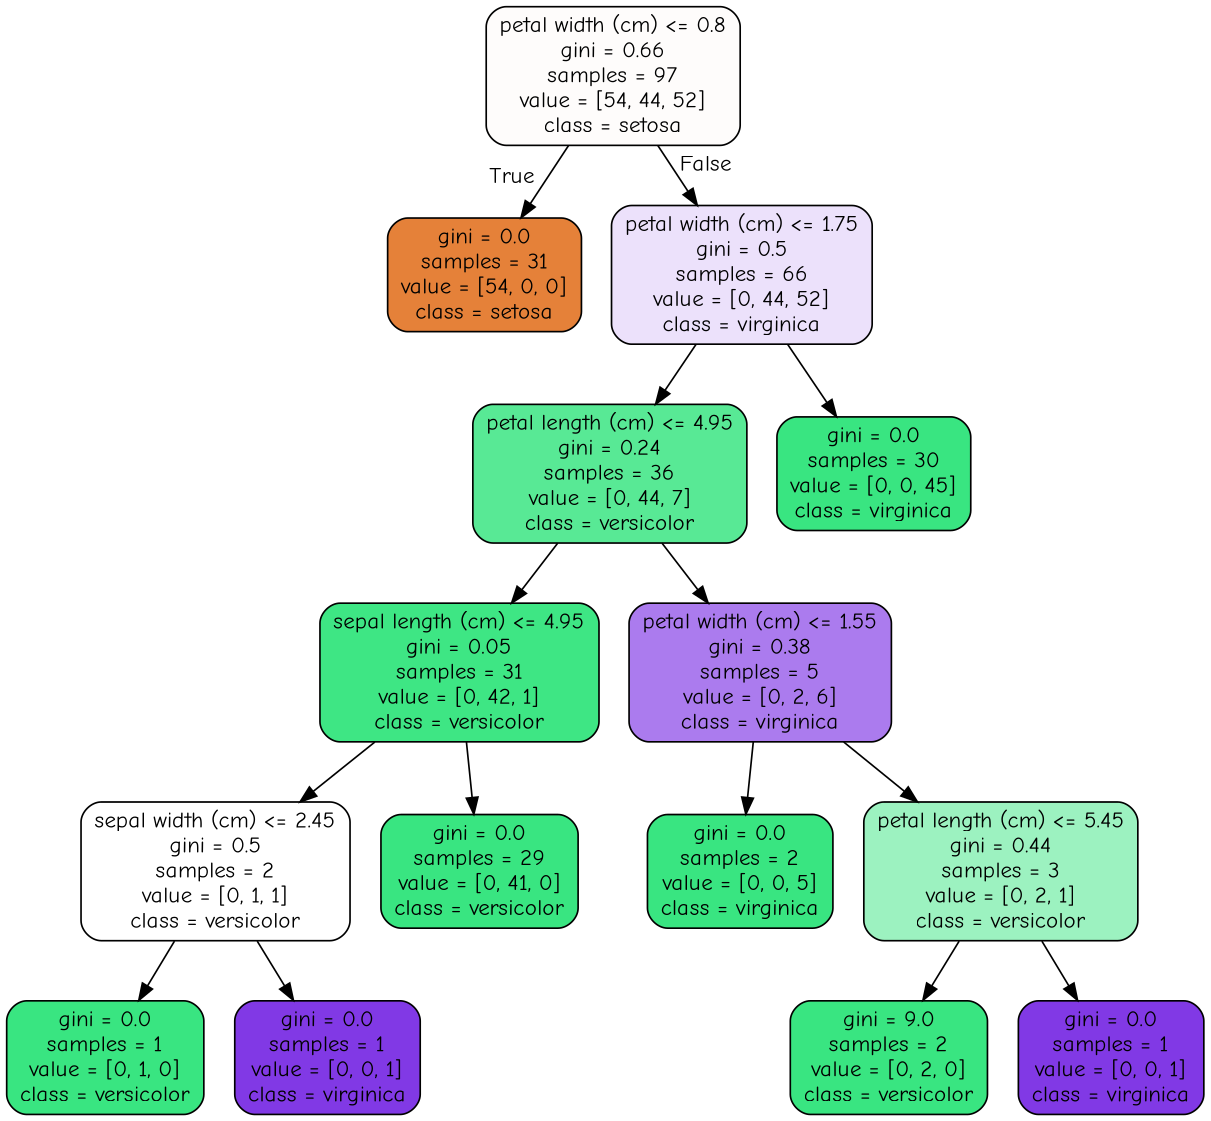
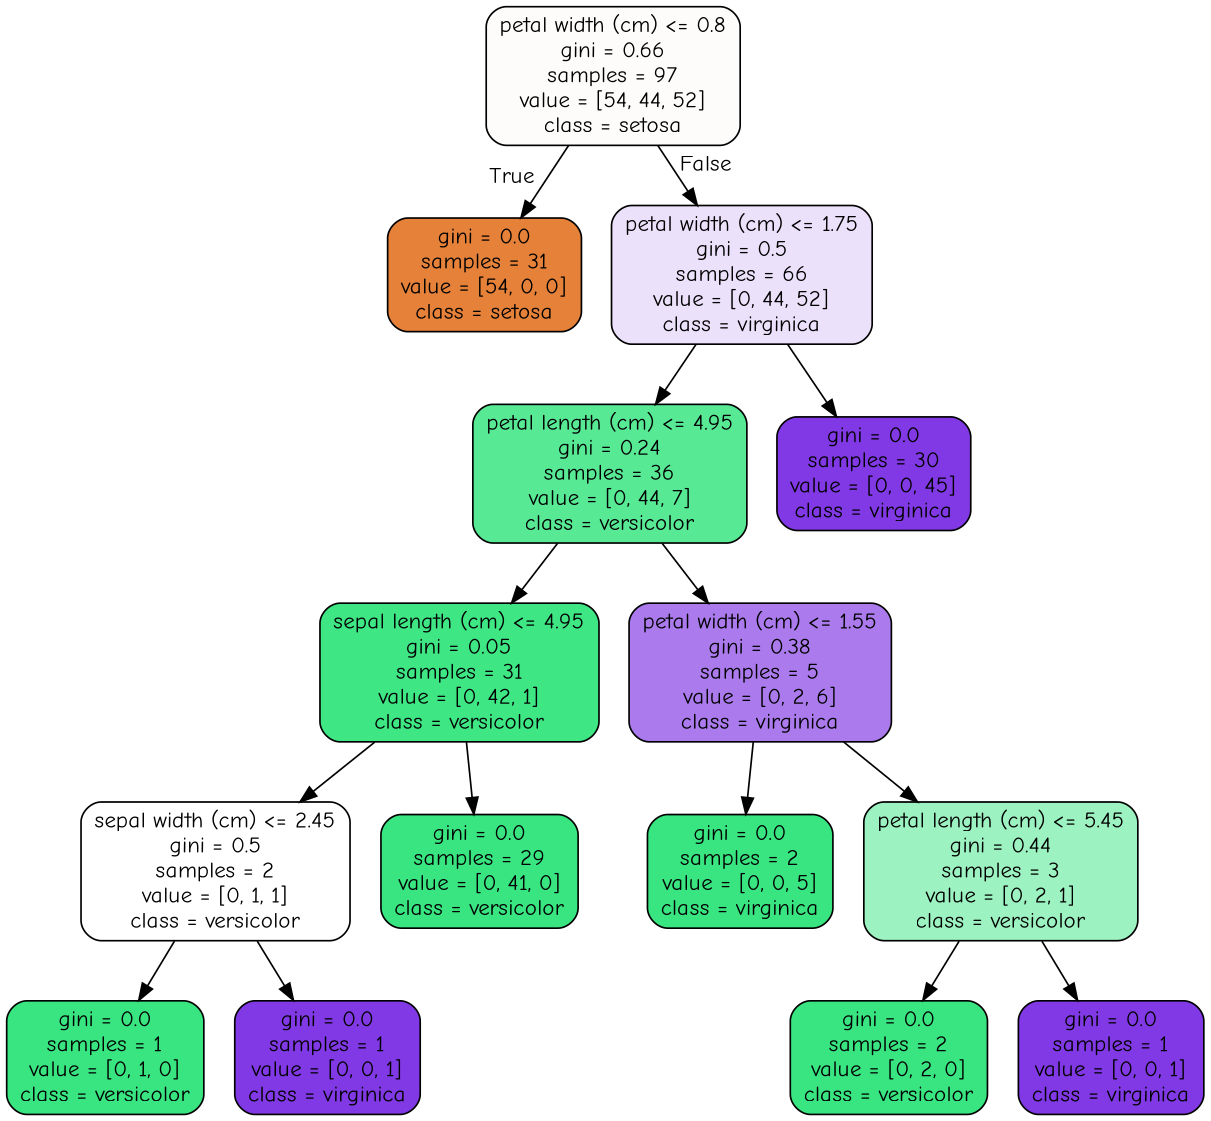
  digraph {
    fontname="Comic Neue"
    node [color=black fillcolor="#39e581" fontname="Comic Neue" shape=box style="filled, rounded"]
    edge [fontname="Comic Neue"]
    n1 [fillcolor="#fefcfb" label="petal width (cm) <= 0.8\ngini = 0.66\nsamples = 97\nvalue = [54, 44, 52]\nclass = setosa"]
    n2 [fillcolor="#e58139" label="gini = 0.0\nsamples = 31\nvalue = [54, 0, 0]\nclass = setosa"]
    n3 [fillcolor="#ece1fb" label="petal width (cm) <= 1.75\ngini = 0.5\nsamples = 66\nvalue = [0, 44, 52]\nclass = virginica"]
    n4 [fillcolor="#58e995" label="petal length (cm) <= 4.95\ngini = 0.24\nsamples = 36\nvalue = [0, 44, 7]\nclass = versicolor"]
-   n5 [label="gini = 0.0\nsamples = 30\nvalue = [0, 0, 45]\nclass = virginica"]
+   n5 [fillcolor="#8139e5" label="gini = 0.0\nsamples = 30\nvalue = [0, 0, 45]\nclass = virginica"]
    n6 [fillcolor="#3ee684" label="sepal length (cm) <= 4.95\ngini = 0.05\nsamples = 31\nvalue = [0, 42, 1]\nclass = versicolor"]
    n7 [fillcolor="#ab7bee" label="petal width (cm) <= 1.55\ngini = 0.38\nsamples = 5\nvalue = [0, 2, 6]\nclass = virginica"]
    n8 [fillcolor="#ffffff" label="sepal width (cm) <= 2.45\ngini = 0.5\nsamples = 2\nvalue = [0, 1, 1]\nclass = versicolor"]
    n9 [label="gini = 0.0\nsamples = 29\nvalue = [0, 41, 0]\nclass = versicolor"]
    n10 [label="gini = 0.0\nsamples = 2\nvalue = [0, 0, 5]\nclass = virginica"]
    n11 [fillcolor="#9cf2c0" label="petal length (cm) <= 5.45\ngini = 0.44\nsamples = 3\nvalue = [0, 2, 1]\nclass = versicolor"]
    n12 [label="gini = 0.0\nsamples = 1\nvalue = [0, 1, 0]\nclass = versicolor"]
    n13 [fillcolor="#8139e5" label="gini = 0.0\nsamples = 1\nvalue = [0, 0, 1]\nclass = virginica"]
-   n14 [label="gini = 9.0\nsamples = 2\nvalue = [0, 2, 0]\nclass = versicolor"]
+   n14 [label="gini = 0.0\nsamples = 2\nvalue = [0, 2, 0]\nclass = versicolor"]
    n15 [fillcolor="#8139e5" label="gini = 0.0\nsamples = 1\nvalue = [0, 0, 1]\nclass = virginica"]
    n1 -> n2 [headlabel=True labelangle=45 labeldistance=2.5]
    n1 -> n3 [headlabel=False labelangle=-45 labeldistance=2.5]
    n3 -> n4
    n3 -> n5
    n4 -> n6
    n4 -> n7
    n6 -> n8
    n6 -> n9
    n7 -> n10
    n7 -> n11
    n8 -> n12
    n8 -> n13
    n11 -> n14
    n11 -> n15
  }
